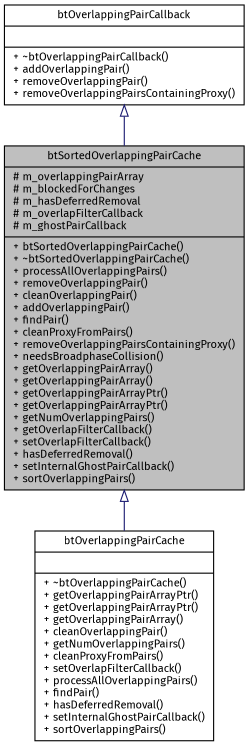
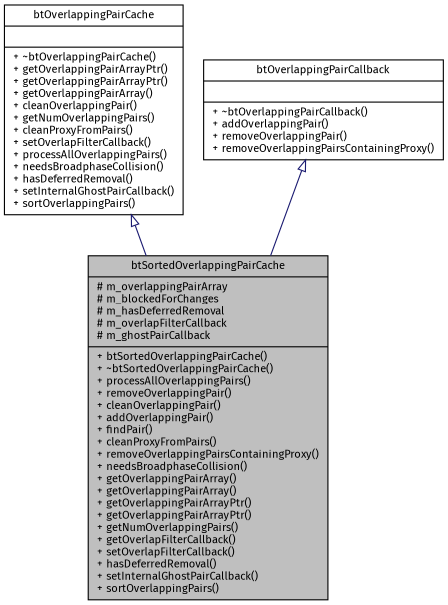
  digraph {
    fontname="Fira Sans"
    node [color=black fillcolor=white fontname="Fira Sans" fontsize=10 shape=record style=filled]
    edge [arrowtail=empty color=midnightblue dir=back fontname="Fira Sans" fontsize=10 labelfontname=Helvetica labelfontsize=10 style=solid]
    n1 [fillcolor=grey75 fontcolor=black height=0.2 label="{btSortedOverlappingPairCache\n|# m_overlappingPairArray\l# m_blockedForChanges\l# m_hasDeferredRemoval\l# m_overlapFilterCallback\l# m_ghostPairCallback\l|+ btSortedOverlappingPairCache()\l+ ~btSortedOverlappingPairCache()\l+ processAllOverlappingPairs()\l+ removeOverlappingPair()\l+ cleanOverlappingPair()\l+ addOverlappingPair()\l+ findPair()\l+ cleanProxyFromPairs()\l+ removeOverlappingPairsContainingProxy()\l+ needsBroadphaseCollision()\l+ getOverlappingPairArray()\l+ getOverlappingPairArray()\l+ getOverlappingPairArrayPtr()\l+ getOverlappingPairArrayPtr()\l+ getNumOverlappingPairs()\l+ getOverlapFilterCallback()\l+ setOverlapFilterCallback()\l+ hasDeferredRemoval()\l+ setInternalGhostPairCallback()\l+ sortOverlappingPairs()\l}" width=0.4]
-   n2 [height=0.2 label="{btOverlappingPairCache\n||+ ~btOverlappingPairCache()\l+ getOverlappingPairArrayPtr()\l+ getOverlappingPairArrayPtr()\l+ getOverlappingPairArray()\l+ cleanOverlappingPair()\l+ getNumOverlappingPairs()\l+ cleanProxyFromPairs()\l+ setOverlapFilterCallback()\l+ processAllOverlappingPairs()\l+ findPair()\l+ hasDeferredRemoval()\l+ setInternalGhostPairCallback()\l+ sortOverlappingPairs()\l}" width=0.4]
+   n2 [height=0.2 label="{btOverlappingPairCache\n||+ ~btOverlappingPairCache()\l+ getOverlappingPairArrayPtr()\l+ getOverlappingPairArrayPtr()\l+ getOverlappingPairArray()\l+ cleanOverlappingPair()\l+ getNumOverlappingPairs()\l+ cleanProxyFromPairs()\l+ setOverlapFilterCallback()\l+ processAllOverlappingPairs()\l+ needsBroadphaseCollision()\l+ hasDeferredRemoval()\l+ setInternalGhostPairCallback()\l+ sortOverlappingPairs()\l}" width=0.4]
    n3 [height=0.2 label="{btOverlappingPairCallback\n||+ ~btOverlappingPairCallback()\l+ addOverlappingPair()\l+ removeOverlappingPair()\l+ removeOverlappingPairsContainingProxy()\l}" width=0.4]
-   n1 -> n2
+   n2 -> n1
    n3 -> n1
  }
